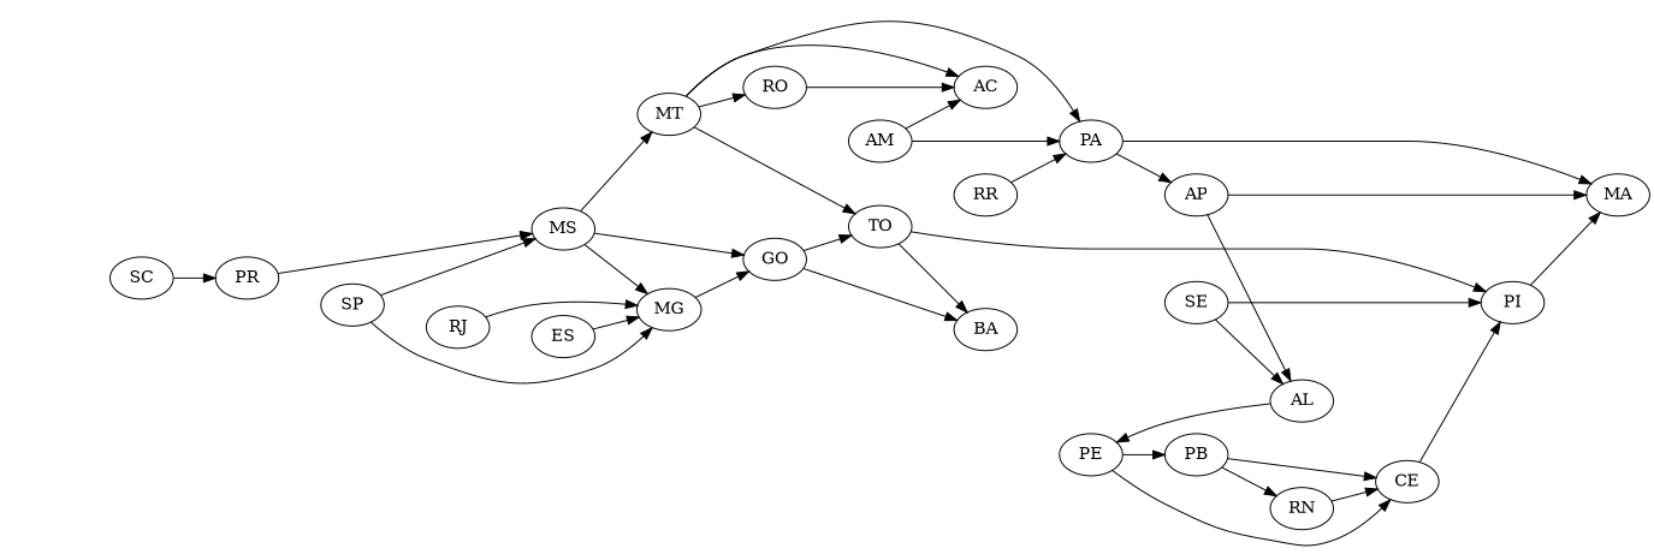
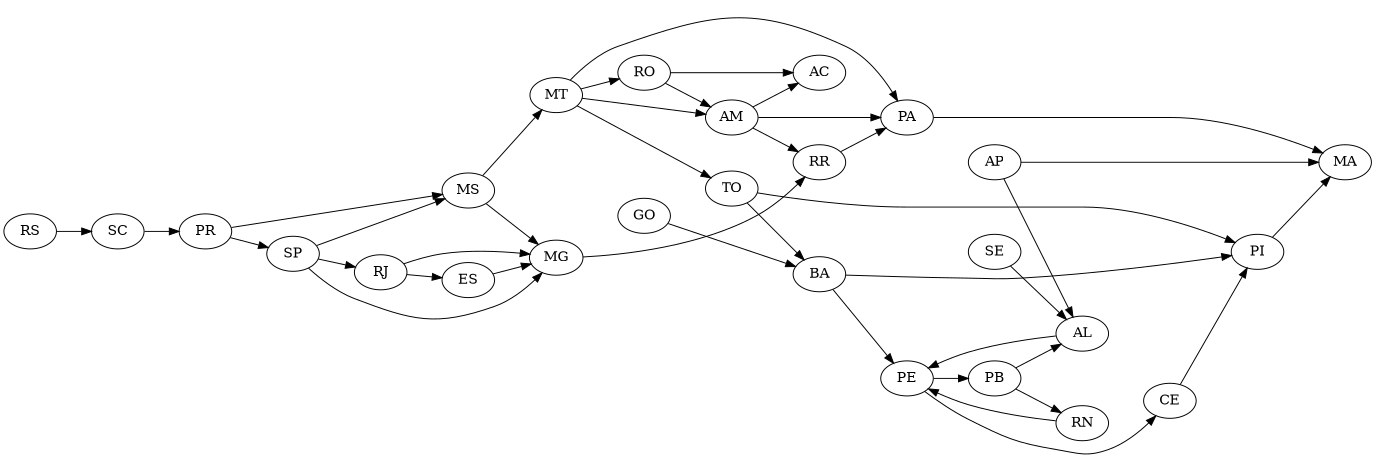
  digraph {
    rankdir=LR
+   RS
    SC
    PR
    MS
    SP
    MT
    GO
    MG
    RJ
    TO
    RO
    AM
    PA
    BA
    ES
    PI
    AC
    RR
    MA
    AP
    PE
    PB
    CE
    AL
    SE
    RN
+   RS -> SC
    SC -> PR
    PR -> MS
+   PR -> SP
    MS -> MT
-   MS -> GO
    MS -> MG
    SP -> MS
    SP -> MG
+   SP -> RJ
    MT -> TO
    MT -> RO
-   MT -> AC
+   MT -> AM
    MT -> PA
-   GO -> TO
    GO -> BA
-   MG -> GO
+   MG -> RR
    RJ -> MG
+   RJ -> ES
    TO -> BA
    TO -> PI
+   RO -> AM
    RO -> AC
    AM -> PA
    AM -> AC
+   AM -> RR
    PA -> MA
-   PA -> AP
-   SE -> PI
+   BA -> PI
+   BA -> PE
    ES -> MG
    PI -> MA
    RR -> PA
    AP -> MA
    AP -> AL
    PE -> PB
    PE -> CE
-   PB -> CE
+   PB -> AL
    PB -> RN
    CE -> PI
    AL -> PE
    SE -> AL
-   RN -> CE
+   RN -> PE
  }
